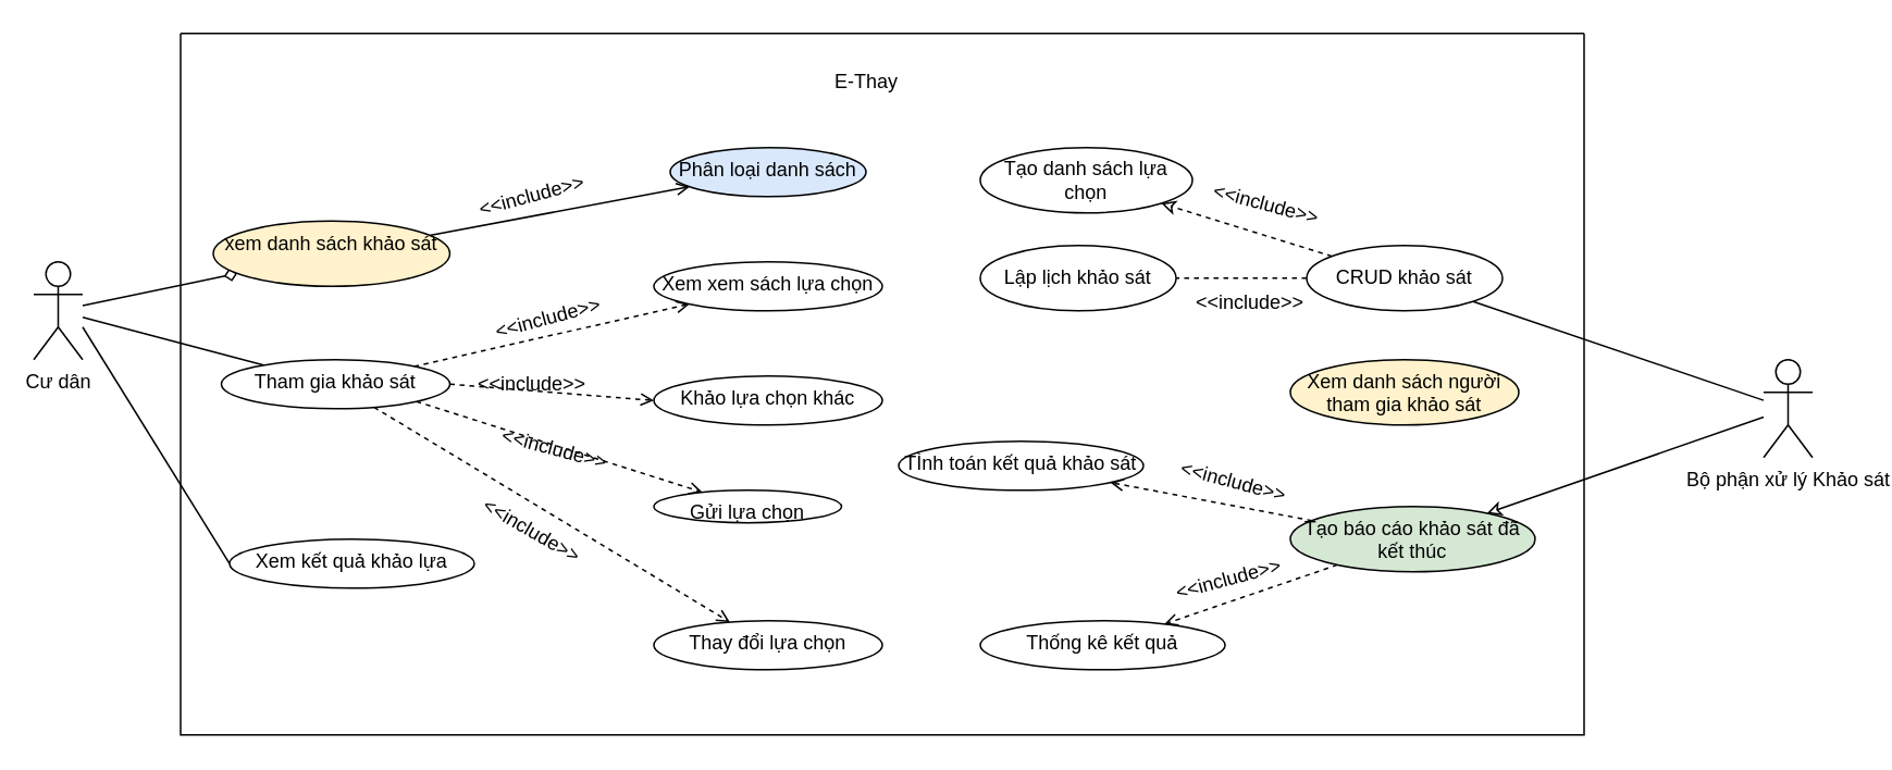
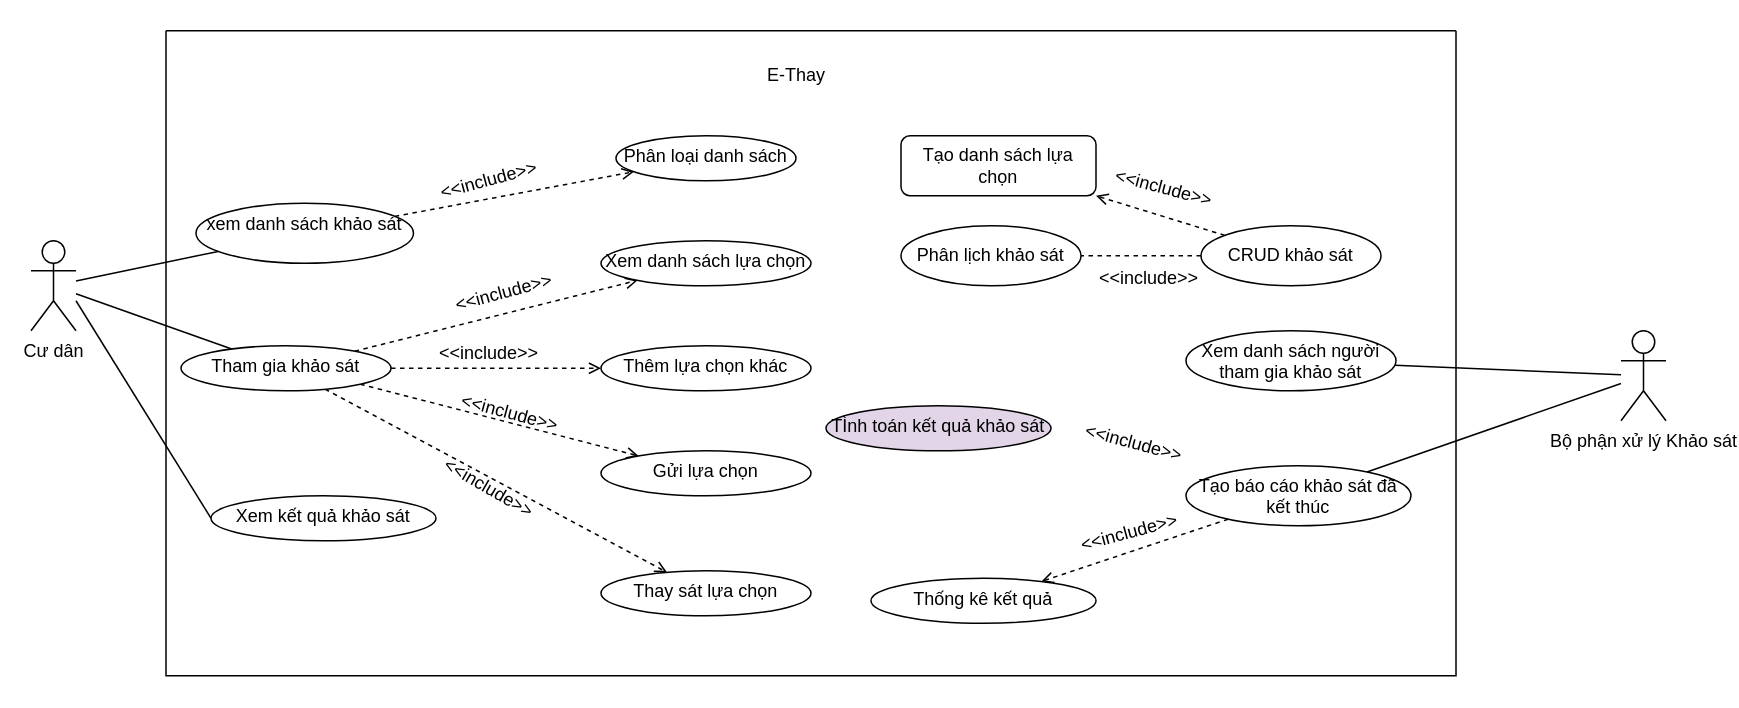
  <mxCell id="0" />
  <mxCell id="1" parent="0" />
- <mxCell id="2" value="" style="rounded=0;orthogonalLoop=1;jettySize=auto;html=1;fontFamily=Helvetica;fontSize=12;fontColor=default;endArrow=diamond;endFill=0;" edge="1" parent="1" source="5" target="14"><mxGeometry relative="1" as="geometry" /></mxCell>
+ <mxCell id="2" value="" style="rounded=0;orthogonalLoop=1;jettySize=auto;html=1;fontFamily=Helvetica;fontSize=12;fontColor=default;endArrow=none;endFill=0;" edge="1" parent="1" source="5" target="14"><mxGeometry relative="1" as="geometry" /></mxCell>
  <mxCell id="3" value="" style="rounded=0;orthogonalLoop=1;jettySize=auto;html=1;fontFamily=Helvetica;fontSize=12;fontColor=default;endArrow=none;endFill=0;" edge="1" parent="1" source="5" target="19"><mxGeometry relative="1" as="geometry" /></mxCell>
  <mxCell id="4" value="" style="rounded=0;orthogonalLoop=1;jettySize=auto;html=1;fontFamily=Helvetica;fontSize=12;fontColor=default;entryX=0;entryY=0.5;entryDx=0;entryDy=0;endArrow=none;endFill=0;" edge="1" parent="1" target="20"><mxGeometry relative="1" as="geometry"><mxPoint x="50" y="200" as="sourcePoint" /></mxGeometry></mxCell>
  <mxCell id="5" value="Cư dân" style="shape=umlActor;verticalLabelPosition=bottom;verticalAlign=top;html=1;outlineConnect=0;" vertex="1" parent="1"><mxGeometry x="20" y="160" width="30" height="60" as="geometry" /></mxCell>
- <mxCell id="6" value="" style="edgeStyle=none;rounded=0;orthogonalLoop=1;jettySize=auto;html=1;fontFamily=Helvetica;fontSize=12;fontColor=default;endArrow=none;endFill=0;" edge="1" parent="1" source="9" target="12"><mxGeometry relative="1" as="geometry" /></mxCell>
- <mxCell id="8" value="" style="edgeStyle=none;rounded=0;orthogonalLoop=1;jettySize=auto;html=1;fontFamily=Helvetica;fontSize=12;fontColor=default;endArrow=classic;endFill=0;" edge="1" parent="1" source="9" target="34"><mxGeometry relative="1" as="geometry" /></mxCell>
+ <mxCell id="7" value="" style="edgeStyle=none;rounded=0;orthogonalLoop=1;jettySize=auto;html=1;fontFamily=Helvetica;fontSize=12;fontColor=default;endArrow=none;endFill=0;" edge="1" parent="1" source="9" target="31"><mxGeometry relative="1" as="geometry" /></mxCell>
+ <mxCell id="8" value="" style="edgeStyle=none;rounded=0;orthogonalLoop=1;jettySize=auto;html=1;fontFamily=Helvetica;fontSize=12;fontColor=default;endArrow=none;endFill=0;" edge="1" parent="1" source="9" target="34"><mxGeometry relative="1" as="geometry" /></mxCell>
  <mxCell id="9" value="Bộ phận xử lý Khảo sát" style="shape=umlActor;verticalLabelPosition=bottom;verticalAlign=top;html=1;outlineConnect=0;" vertex="1" parent="1"><mxGeometry x="1080" y="220" width="30" height="60" as="geometry" /></mxCell>
- <mxCell id="10" value="" style="edgeStyle=none;rounded=0;orthogonalLoop=1;jettySize=auto;html=1;fontFamily=Helvetica;fontSize=12;fontColor=default;endArrow=classic;endFill=0;dashed=1;" edge="1" parent="1" source="12" target="35"><mxGeometry relative="1" as="geometry" /></mxCell>
+ <mxCell id="10" value="" style="edgeStyle=none;rounded=0;orthogonalLoop=1;jettySize=auto;html=1;fontFamily=Helvetica;fontSize=12;fontColor=default;endArrow=open;endFill=0;dashed=1;" edge="1" parent="1" source="12" target="35"><mxGeometry relative="1" as="geometry" /></mxCell>
  <mxCell id="11" value="" style="edgeStyle=none;rounded=0;orthogonalLoop=1;jettySize=auto;html=1;dashed=1;fontFamily=Helvetica;fontSize=12;fontColor=default;startArrow=none;startFill=0;endArrow=none;endFill=0;" edge="1" parent="1" source="12" target="36"><mxGeometry relative="1" as="geometry" /></mxCell>
  <mxCell id="12" value="CRUD khảo sát" style="ellipse;whiteSpace=wrap;html=1;strokeColor=default;fontFamily=Helvetica;fontSize=12;fontColor=default;fillColor=default;" vertex="1" parent="1"><mxGeometry x="800" y="150" width="120" height="40" as="geometry" /></mxCell>
- <mxCell id="13" value="" style="rounded=0;orthogonalLoop=1;jettySize=auto;html=1;fontFamily=Helvetica;fontSize=12;fontColor=default;dashed=0;endArrow=open;endFill=0;" edge="1" parent="1" source="14" target="21"><mxGeometry relative="1" as="geometry" /></mxCell>
- <mxCell id="14" value="xem danh sách khảo sát" style="ellipse;whiteSpace=wrap;html=1;verticalAlign=top;fillColor=#fff2cc;" vertex="1" parent="1"><mxGeometry x="130" y="135" width="145" height="40" as="geometry" /></mxCell>
+ <mxCell id="13" value="" style="rounded=0;orthogonalLoop=1;jettySize=auto;html=1;fontFamily=Helvetica;fontSize=12;fontColor=default;dashed=1;endArrow=open;endFill=0;" edge="1" parent="1" source="14" target="21"><mxGeometry relative="1" as="geometry" /></mxCell>
+ <mxCell id="14" value="xem danh sách khảo sát" style="ellipse;whiteSpace=wrap;html=1;verticalAlign=top;" vertex="1" parent="1"><mxGeometry x="130" y="135" width="145" height="40" as="geometry" /></mxCell>
  <mxCell id="15" value="" style="rounded=0;orthogonalLoop=1;jettySize=auto;html=1;dashed=1;fontFamily=Helvetica;fontSize=12;fontColor=default;endArrow=open;endFill=0;" edge="1" parent="1" source="19" target="22"><mxGeometry relative="1" as="geometry" /></mxCell>
  <mxCell id="16" value="" style="rounded=0;orthogonalLoop=1;jettySize=auto;html=1;dashed=1;fontFamily=Helvetica;fontSize=12;fontColor=default;exitX=1;exitY=0.5;exitDx=0;exitDy=0;entryX=0;entryY=0.5;entryDx=0;entryDy=0;endArrow=open;endFill=0;" edge="1" parent="1" source="19" target="23"><mxGeometry relative="1" as="geometry" /></mxCell>
  <mxCell id="17" value="" style="edgeStyle=none;rounded=0;orthogonalLoop=1;jettySize=auto;html=1;dashed=1;fontFamily=Helvetica;fontSize=12;fontColor=default;endArrow=open;endFill=0;startArrow=none;exitX=1;exitY=1;exitDx=0;exitDy=0;" edge="1" parent="1" source="19" target="24"><mxGeometry relative="1" as="geometry"><mxPoint x="407.726" y="299.411" as="sourcePoint" /></mxGeometry></mxCell>
  <mxCell id="18" value="" style="edgeStyle=none;rounded=0;orthogonalLoop=1;jettySize=auto;html=1;dashed=1;fontFamily=Helvetica;fontSize=12;fontColor=default;endArrow=open;endFill=0;" edge="1" parent="1" source="19" target="25"><mxGeometry relative="1" as="geometry" /></mxCell>
- <mxCell id="19" value="Tham gia khảo sát" style="ellipse;whiteSpace=wrap;html=1;verticalAlign=top;" vertex="1" parent="1"><mxGeometry x="135" y="220" width="140" height="30" as="geometry" /></mxCell>
- <mxCell id="20" value="Xem kết quả khảo lựa" style="ellipse;whiteSpace=wrap;html=1;verticalAlign=top;" vertex="1" parent="1"><mxGeometry x="140" y="330" width="150" height="30" as="geometry" /></mxCell>
- <mxCell id="21" value="Phân loại danh sách" style="ellipse;whiteSpace=wrap;html=1;verticalAlign=top;fillColor=#dae8fc;" vertex="1" parent="1"><mxGeometry x="410" y="90" width="120" height="30" as="geometry" /></mxCell>
- <mxCell id="22" value="Xem xem sách lựa chọn" style="ellipse;whiteSpace=wrap;html=1;verticalAlign=top;" vertex="1" parent="1"><mxGeometry x="400" y="160" width="140" height="30" as="geometry" /></mxCell>
- <mxCell id="23" value="Khảo lựa chọn khác" style="ellipse;whiteSpace=wrap;html=1;verticalAlign=top;" vertex="1" parent="1"><mxGeometry x="400" y="230" width="140" height="30" as="geometry" /></mxCell>
- <mxCell id="24" value="Gửi lựa chọn" style="ellipse;whiteSpace=wrap;html=1;verticalAlign=top;" vertex="1" parent="1"><mxGeometry x="400" y="300" width="115" height="20" as="geometry" /></mxCell>
- <mxCell id="25" value="Thay đổi lựa chọn" style="ellipse;whiteSpace=wrap;html=1;verticalAlign=top;" vertex="1" parent="1"><mxGeometry x="400" y="380" width="140" height="30" as="geometry" /></mxCell>
+ <mxCell id="19" value="Tham gia khảo sát" style="ellipse;whiteSpace=wrap;html=1;verticalAlign=top;" vertex="1" parent="1"><mxGeometry x="120" y="230" width="140" height="30" as="geometry" /></mxCell>
+ <mxCell id="20" value="Xem kết quả khảo sát" style="ellipse;whiteSpace=wrap;html=1;verticalAlign=top;" vertex="1" parent="1"><mxGeometry x="140" y="330" width="150" height="30" as="geometry" /></mxCell>
+ <mxCell id="21" value="Phân loại danh sách" style="ellipse;whiteSpace=wrap;html=1;verticalAlign=top;" vertex="1" parent="1"><mxGeometry x="410" y="90" width="120" height="30" as="geometry" /></mxCell>
+ <mxCell id="22" value="Xem danh sách lựa chọn" style="ellipse;whiteSpace=wrap;html=1;verticalAlign=top;" vertex="1" parent="1"><mxGeometry x="400" y="160" width="140" height="30" as="geometry" /></mxCell>
+ <mxCell id="23" value="Thêm lựa chọn khác" style="ellipse;whiteSpace=wrap;html=1;verticalAlign=top;" vertex="1" parent="1"><mxGeometry x="400" y="230" width="140" height="30" as="geometry" /></mxCell>
+ <mxCell id="24" value="Gửi lựa chọn" style="ellipse;whiteSpace=wrap;html=1;verticalAlign=top;" vertex="1" parent="1"><mxGeometry x="400" y="300" width="140" height="30" as="geometry" /></mxCell>
+ <mxCell id="25" value="Thay sát lựa chọn" style="ellipse;whiteSpace=wrap;html=1;verticalAlign=top;" vertex="1" parent="1"><mxGeometry x="400" y="380" width="140" height="30" as="geometry" /></mxCell>
  <mxCell id="26" value="&amp;lt;&amp;lt;include&amp;gt;&amp;gt;" style="text;html=1;align=center;verticalAlign=middle;resizable=0;points=[];autosize=1;strokeColor=none;fillColor=none;fontSize=12;fontFamily=Helvetica;fontColor=default;rotation=-15;" vertex="1" parent="1"><mxGeometry x="280" y="105" width="90" height="30" as="geometry" /></mxCell>
  <mxCell id="27" value="&amp;lt;&amp;lt;include&amp;gt;&amp;gt;" style="text;html=1;align=center;verticalAlign=middle;resizable=0;points=[];autosize=1;strokeColor=none;fillColor=none;fontSize=12;fontFamily=Helvetica;fontColor=default;rotation=-15;" vertex="1" parent="1"><mxGeometry x="290" y="180" width="90" height="30" as="geometry" /></mxCell>
  <mxCell id="28" value="&amp;lt;&amp;lt;include&amp;gt;&amp;gt;" style="text;html=1;align=center;verticalAlign=middle;resizable=0;points=[];autosize=1;strokeColor=none;fillColor=none;fontSize=12;fontFamily=Helvetica;fontColor=default;" vertex="1" parent="1"><mxGeometry x="280" y="220" width="90" height="30" as="geometry" /></mxCell>
  <mxCell id="29" value="&amp;lt;&amp;lt;include&amp;gt;&amp;gt;" style="text;html=1;align=center;verticalAlign=middle;resizable=0;points=[];autosize=1;strokeColor=none;fillColor=none;fontSize=12;fontFamily=Helvetica;fontColor=default;rotation=30;" vertex="1" parent="1"><mxGeometry x="280" y="310" width="90" height="30" as="geometry" /></mxCell>
  <mxCell id="30" value="&amp;lt;&amp;lt;include&amp;gt;&amp;gt;" style="text;html=1;align=center;verticalAlign=middle;resizable=0;points=[];autosize=1;strokeColor=none;fillColor=none;fontSize=12;fontFamily=Helvetica;fontColor=default;rotation=15;" vertex="1" parent="1"><mxGeometry x="294" y="260" width="90" height="30" as="geometry" /></mxCell>
- <mxCell id="31" value="Xem danh sách người tham gia khảo sát" style="ellipse;whiteSpace=wrap;html=1;verticalAlign=top;fillColor=#fff2cc;" vertex="1" parent="1"><mxGeometry x="790" y="220" width="140" height="40" as="geometry" /></mxCell>
+ <mxCell id="31" value="Xem danh sách người tham gia khảo sát" style="ellipse;whiteSpace=wrap;html=1;verticalAlign=top;" vertex="1" parent="1"><mxGeometry x="790" y="220" width="140" height="40" as="geometry" /></mxCell>
  <mxCell id="32" value="" style="edgeStyle=none;rounded=0;orthogonalLoop=1;jettySize=auto;html=1;dashed=1;fontFamily=Helvetica;fontSize=12;fontColor=default;startArrow=none;startFill=0;endArrow=open;endFill=0;" edge="1" parent="1" source="34" target="38"><mxGeometry relative="1" as="geometry" /></mxCell>
- <mxCell id="33" value="" style="edgeStyle=none;rounded=0;orthogonalLoop=1;jettySize=auto;html=1;dashed=1;fontFamily=Helvetica;fontSize=12;fontColor=default;startArrow=none;startFill=0;endArrow=open;endFill=0;" edge="1" parent="1" source="34" target="39"><mxGeometry relative="1" as="geometry" /></mxCell>
- <mxCell id="34" value="Tạo báo cáo khảo sát đã kết thúc" style="ellipse;whiteSpace=wrap;html=1;verticalAlign=top;fillColor=#d5e8d4;" vertex="1" parent="1"><mxGeometry x="790" y="310" width="150" height="40" as="geometry" /></mxCell>
- <mxCell id="35" value="Tạo danh sách lựa chọn" style="ellipse;whiteSpace=wrap;html=1;strokeColor=default;fontFamily=Helvetica;fontSize=12;fontColor=default;fillColor=default;" vertex="1" parent="1"><mxGeometry x="600" y="90" width="130" height="40" as="geometry" /></mxCell>
- <mxCell id="36" value="Lập lịch khảo sát" style="ellipse;whiteSpace=wrap;html=1;strokeColor=default;fontFamily=Helvetica;fontSize=12;fontColor=default;fillColor=default;" vertex="1" parent="1"><mxGeometry x="600" y="150" width="120" height="40" as="geometry" /></mxCell>
+ <mxCell id="34" value="Tạo báo cáo khảo sát đã kết thúc" style="ellipse;whiteSpace=wrap;html=1;verticalAlign=top;" vertex="1" parent="1"><mxGeometry x="790" y="310" width="150" height="40" as="geometry" /></mxCell>
+ <mxCell id="35" value="Tạo danh sách lựa chọn" style="whiteSpace=wrap;html=1;strokeColor=default;fontFamily=Helvetica;fontSize=12;fontColor=default;fillColor=default;rounded=1;" vertex="1" parent="1"><mxGeometry x="600" y="90" width="130" height="40" as="geometry" /></mxCell>
+ <mxCell id="36" value="Phân lịch khảo sát" style="ellipse;whiteSpace=wrap;html=1;strokeColor=default;fontFamily=Helvetica;fontSize=12;fontColor=default;fillColor=default;" vertex="1" parent="1"><mxGeometry x="600" y="150" width="120" height="40" as="geometry" /></mxCell>
  <mxCell id="37" value="" style="swimlane;startSize=0;strokeColor=default;fontFamily=Helvetica;fontSize=12;fontColor=default;fillColor=default;html=1;" vertex="1" parent="1"><mxGeometry x="110" y="20" width="860" height="430" as="geometry"><mxRectangle x="140" y="160" width="50" height="40" as="alternateBounds" /></mxGeometry></mxCell>
- <mxCell id="38" value="Thống kê kết quả" style="ellipse;whiteSpace=wrap;html=1;verticalAlign=top;" vertex="1" parent="37"><mxGeometry x="490" y="360" width="150" height="30" as="geometry" /></mxCell>
- <mxCell id="39" value="TÌnh toán kết quả khảo sát" style="ellipse;whiteSpace=wrap;html=1;verticalAlign=top;" vertex="1" parent="37"><mxGeometry x="440" y="250" width="150" height="30" as="geometry" /></mxCell>
+ <mxCell id="38" value="Thống kê kết quả" style="ellipse;whiteSpace=wrap;html=1;verticalAlign=top;" vertex="1" parent="37"><mxGeometry x="470" y="365" width="150" height="30" as="geometry" /></mxCell>
+ <mxCell id="39" value="TÌnh toán kết quả khảo sát" style="ellipse;whiteSpace=wrap;html=1;verticalAlign=top;fillColor=#e1d5e7;" vertex="1" parent="37"><mxGeometry x="440" y="250" width="150" height="30" as="geometry" /></mxCell>
  <mxCell id="40" value="&amp;lt;&amp;lt;include&amp;gt;&amp;gt;" style="text;html=1;align=center;verticalAlign=middle;resizable=0;points=[];autosize=1;strokeColor=none;fillColor=none;fontSize=12;fontFamily=Helvetica;fontColor=default;rotation=15;" vertex="1" parent="37"><mxGeometry x="620" y="90" width="90" height="30" as="geometry" /></mxCell>
  <mxCell id="41" value="&amp;lt;&amp;lt;include&amp;gt;&amp;gt;" style="text;html=1;align=center;verticalAlign=middle;resizable=0;points=[];autosize=1;strokeColor=none;fillColor=none;fontSize=12;fontFamily=Helvetica;fontColor=default;rotation=0;" vertex="1" parent="37"><mxGeometry x="610" y="150" width="90" height="30" as="geometry" /></mxCell>
  <mxCell id="42" value="&amp;lt;&amp;lt;include&amp;gt;&amp;gt;" style="text;html=1;align=center;verticalAlign=middle;resizable=0;points=[];autosize=1;strokeColor=none;fillColor=none;fontSize=12;fontFamily=Helvetica;fontColor=default;rotation=15;" vertex="1" parent="37"><mxGeometry x="600" y="260" width="90" height="30" as="geometry" /></mxCell>
  <mxCell id="43" value="&amp;lt;&amp;lt;include&amp;gt;&amp;gt;" style="text;html=1;align=center;verticalAlign=middle;resizable=0;points=[];autosize=1;strokeColor=none;fillColor=none;fontSize=12;fontFamily=Helvetica;fontColor=default;rotation=-15;" vertex="1" parent="37"><mxGeometry x="597" y="320" width="90" height="30" as="geometry" /></mxCell>
  <mxCell id="44" value="E-Thay" style="text;html=1;align=center;verticalAlign=middle;resizable=0;points=[];autosize=1;strokeColor=none;fillColor=none;fontSize=12;fontFamily=Helvetica;fontColor=default;" vertex="1" parent="1"><mxGeometry x="500" y="35" width="60" height="30" as="geometry" /></mxCell>
